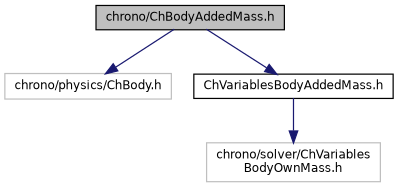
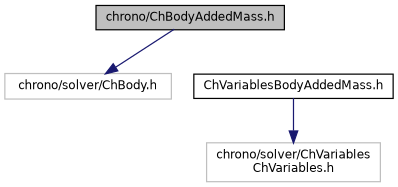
  digraph {
    node [color=black fillcolor=white fontname=Helvetica fontsize=10 shape=record style=filled]
    edge [color=midnightblue fontname=Helvetica fontsize=10 labelfontname=Helvetica labelfontsize=10 style=solid]
    n1 [fillcolor=grey75 fontcolor=black height=0.2 label="chrono/ChBodyAddedMass.h" width=0.4]
-   n2 [color=grey75 height=0.2 label="chrono/physics/ChBody.h" width=0.4]
+   n2 [color=grey75 height=0.2 label="chrono/solver/ChBody.h" width=0.4]
    n3 [height=0.2 label="ChVariablesBodyAddedMass.h" width=0.4]
-   n4 [color=grey75 height=0.2 label="chrono/solver/ChVariables\lBodyOwnMass.h" width=0.4]
+   n4 [color=grey75 height=0.2 label="chrono/solver/ChVariables\lChVariables.h" width=0.4]
    n1 -> n2
-   n1 -> n3
    n3 -> n4
  }
